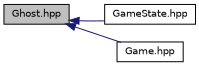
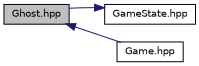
  digraph {
    rankdir=LR
    node [color=black fillcolor=white fontname=Helvetica fontsize=10 shape=record style=filled]
    edge [color=midnightblue dir=back fontname=Helvetica fontsize=10 labelfontname=Helvetica labelfontsize=10 style=solid]
    n1 [fillcolor=grey75 fontcolor=black height=0.2 label="Ghost.hpp" width=0.4]
    n2 [height=0.2 label="GameState.hpp" width=0.4]
    n3 [height=0.2 label="Game.hpp" width=0.4]
-   n1 -> n2
+   n2 -> n1
    n1 -> n3
  }
